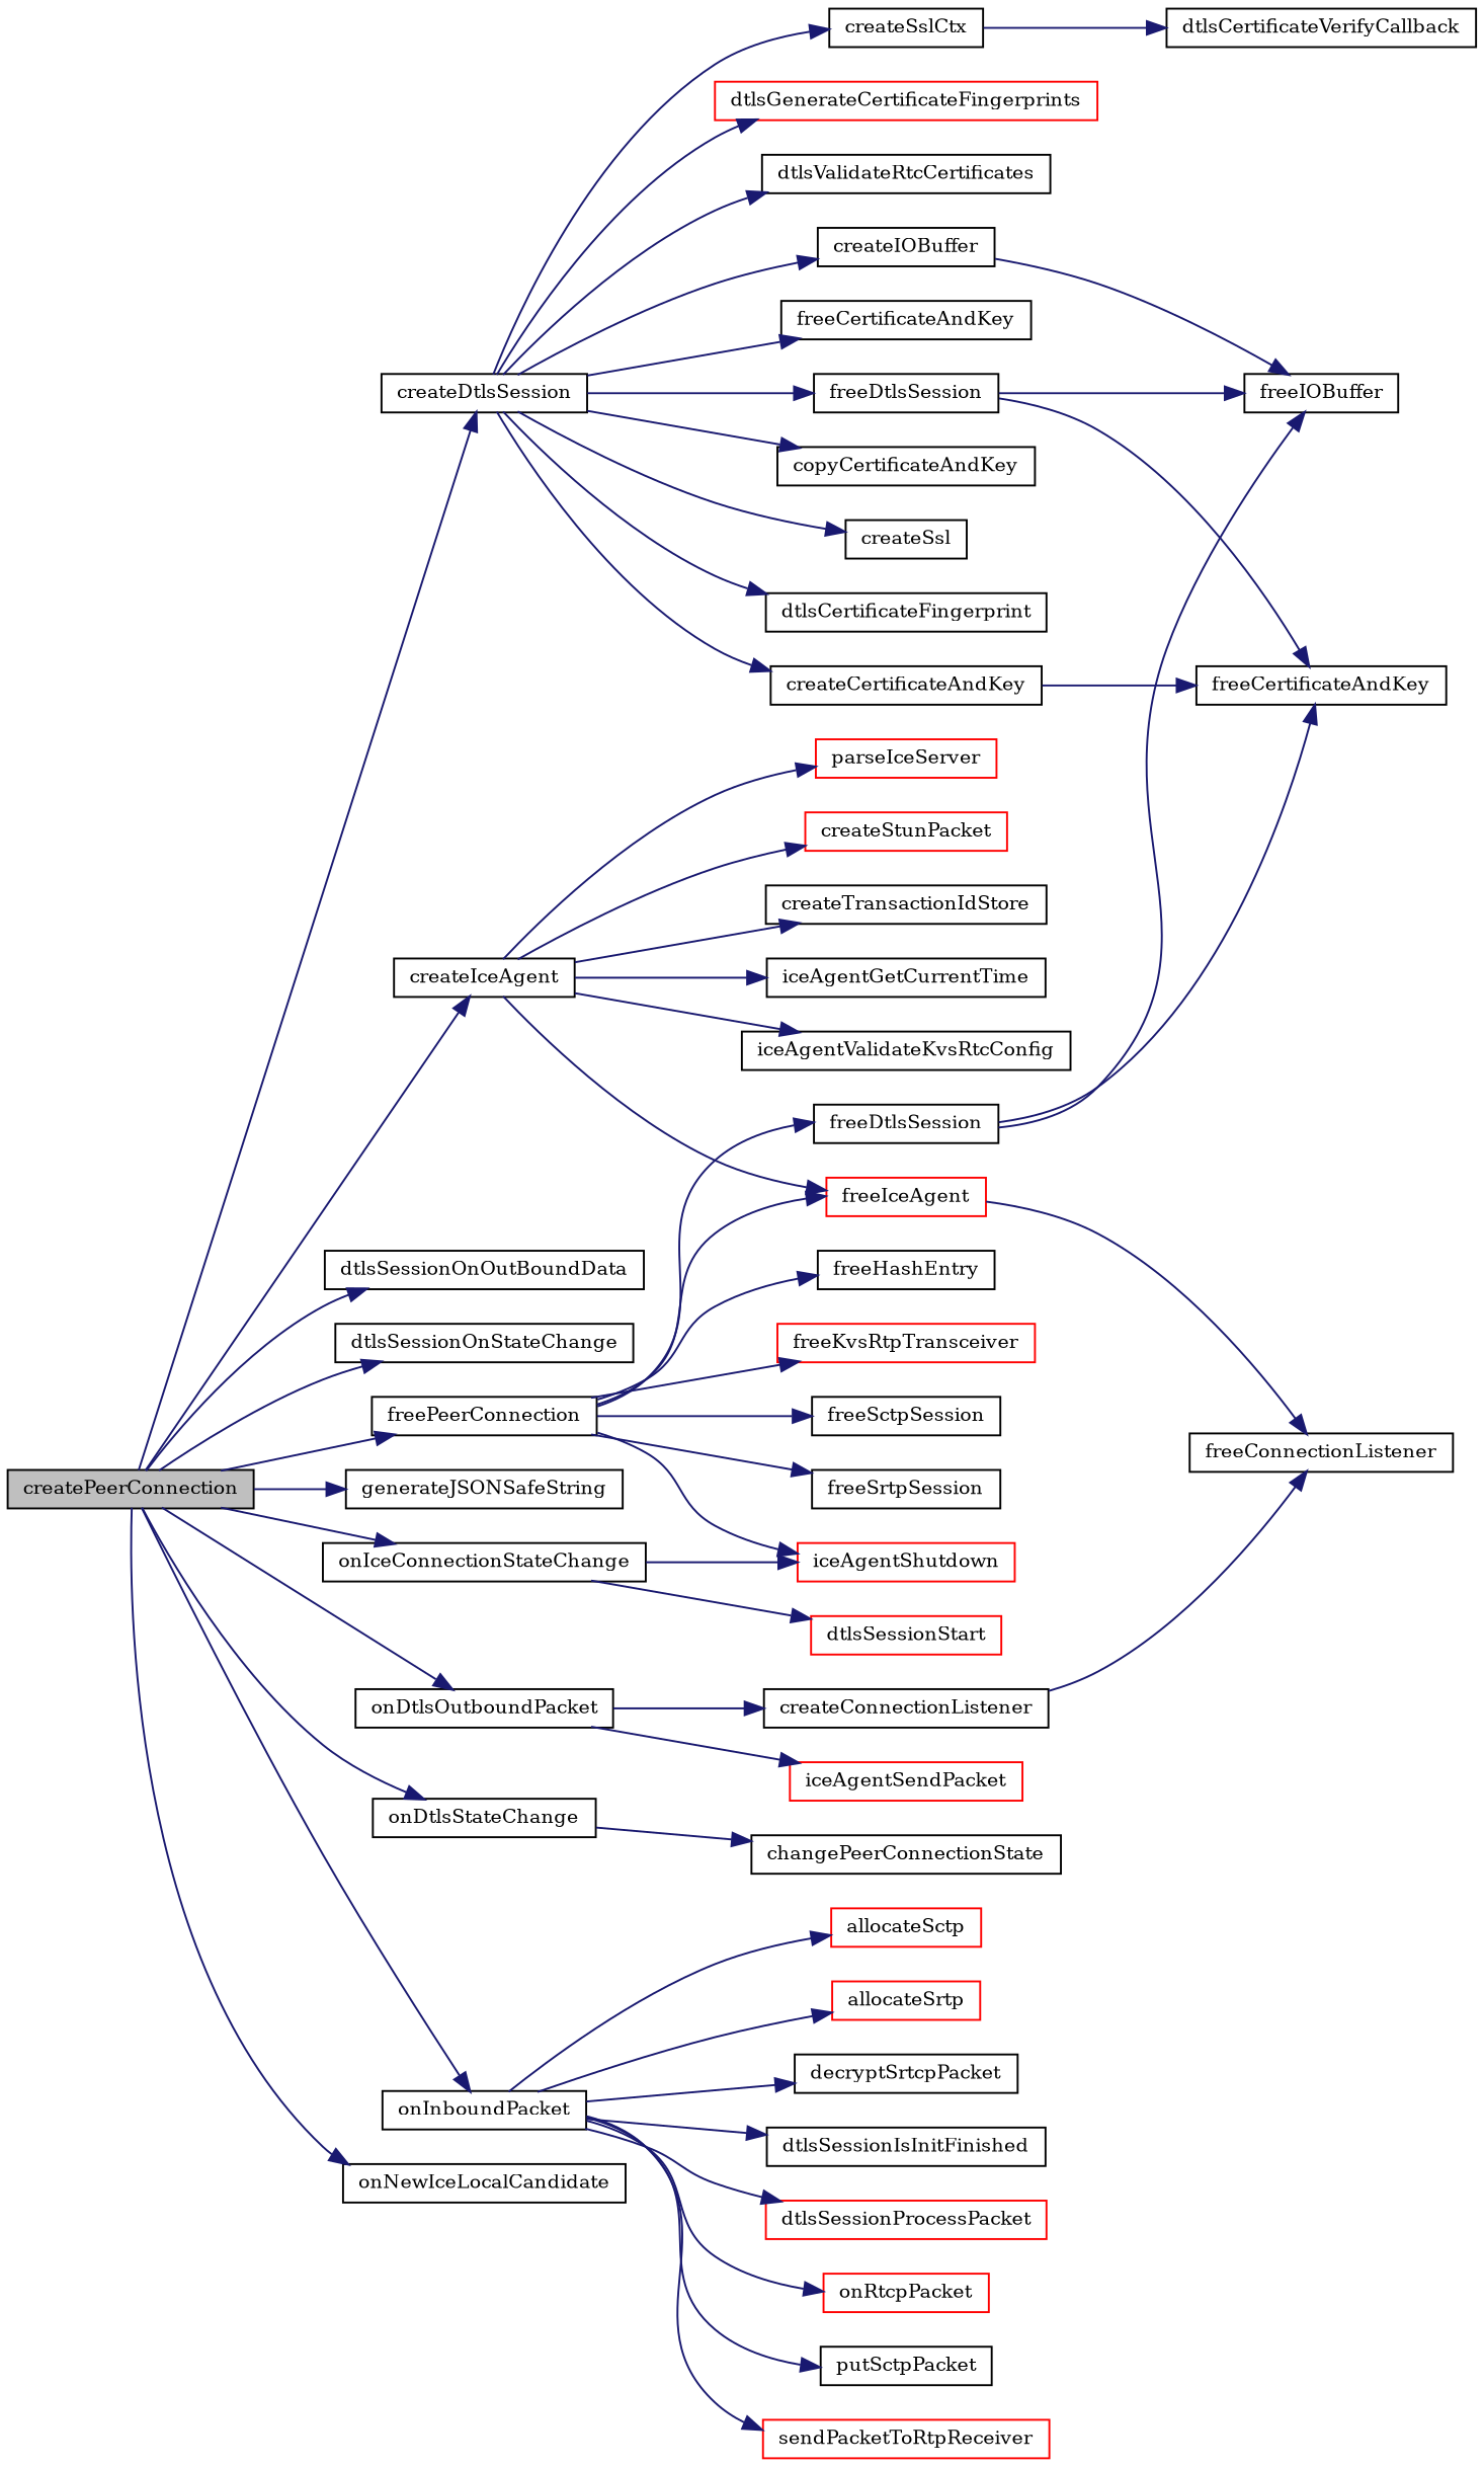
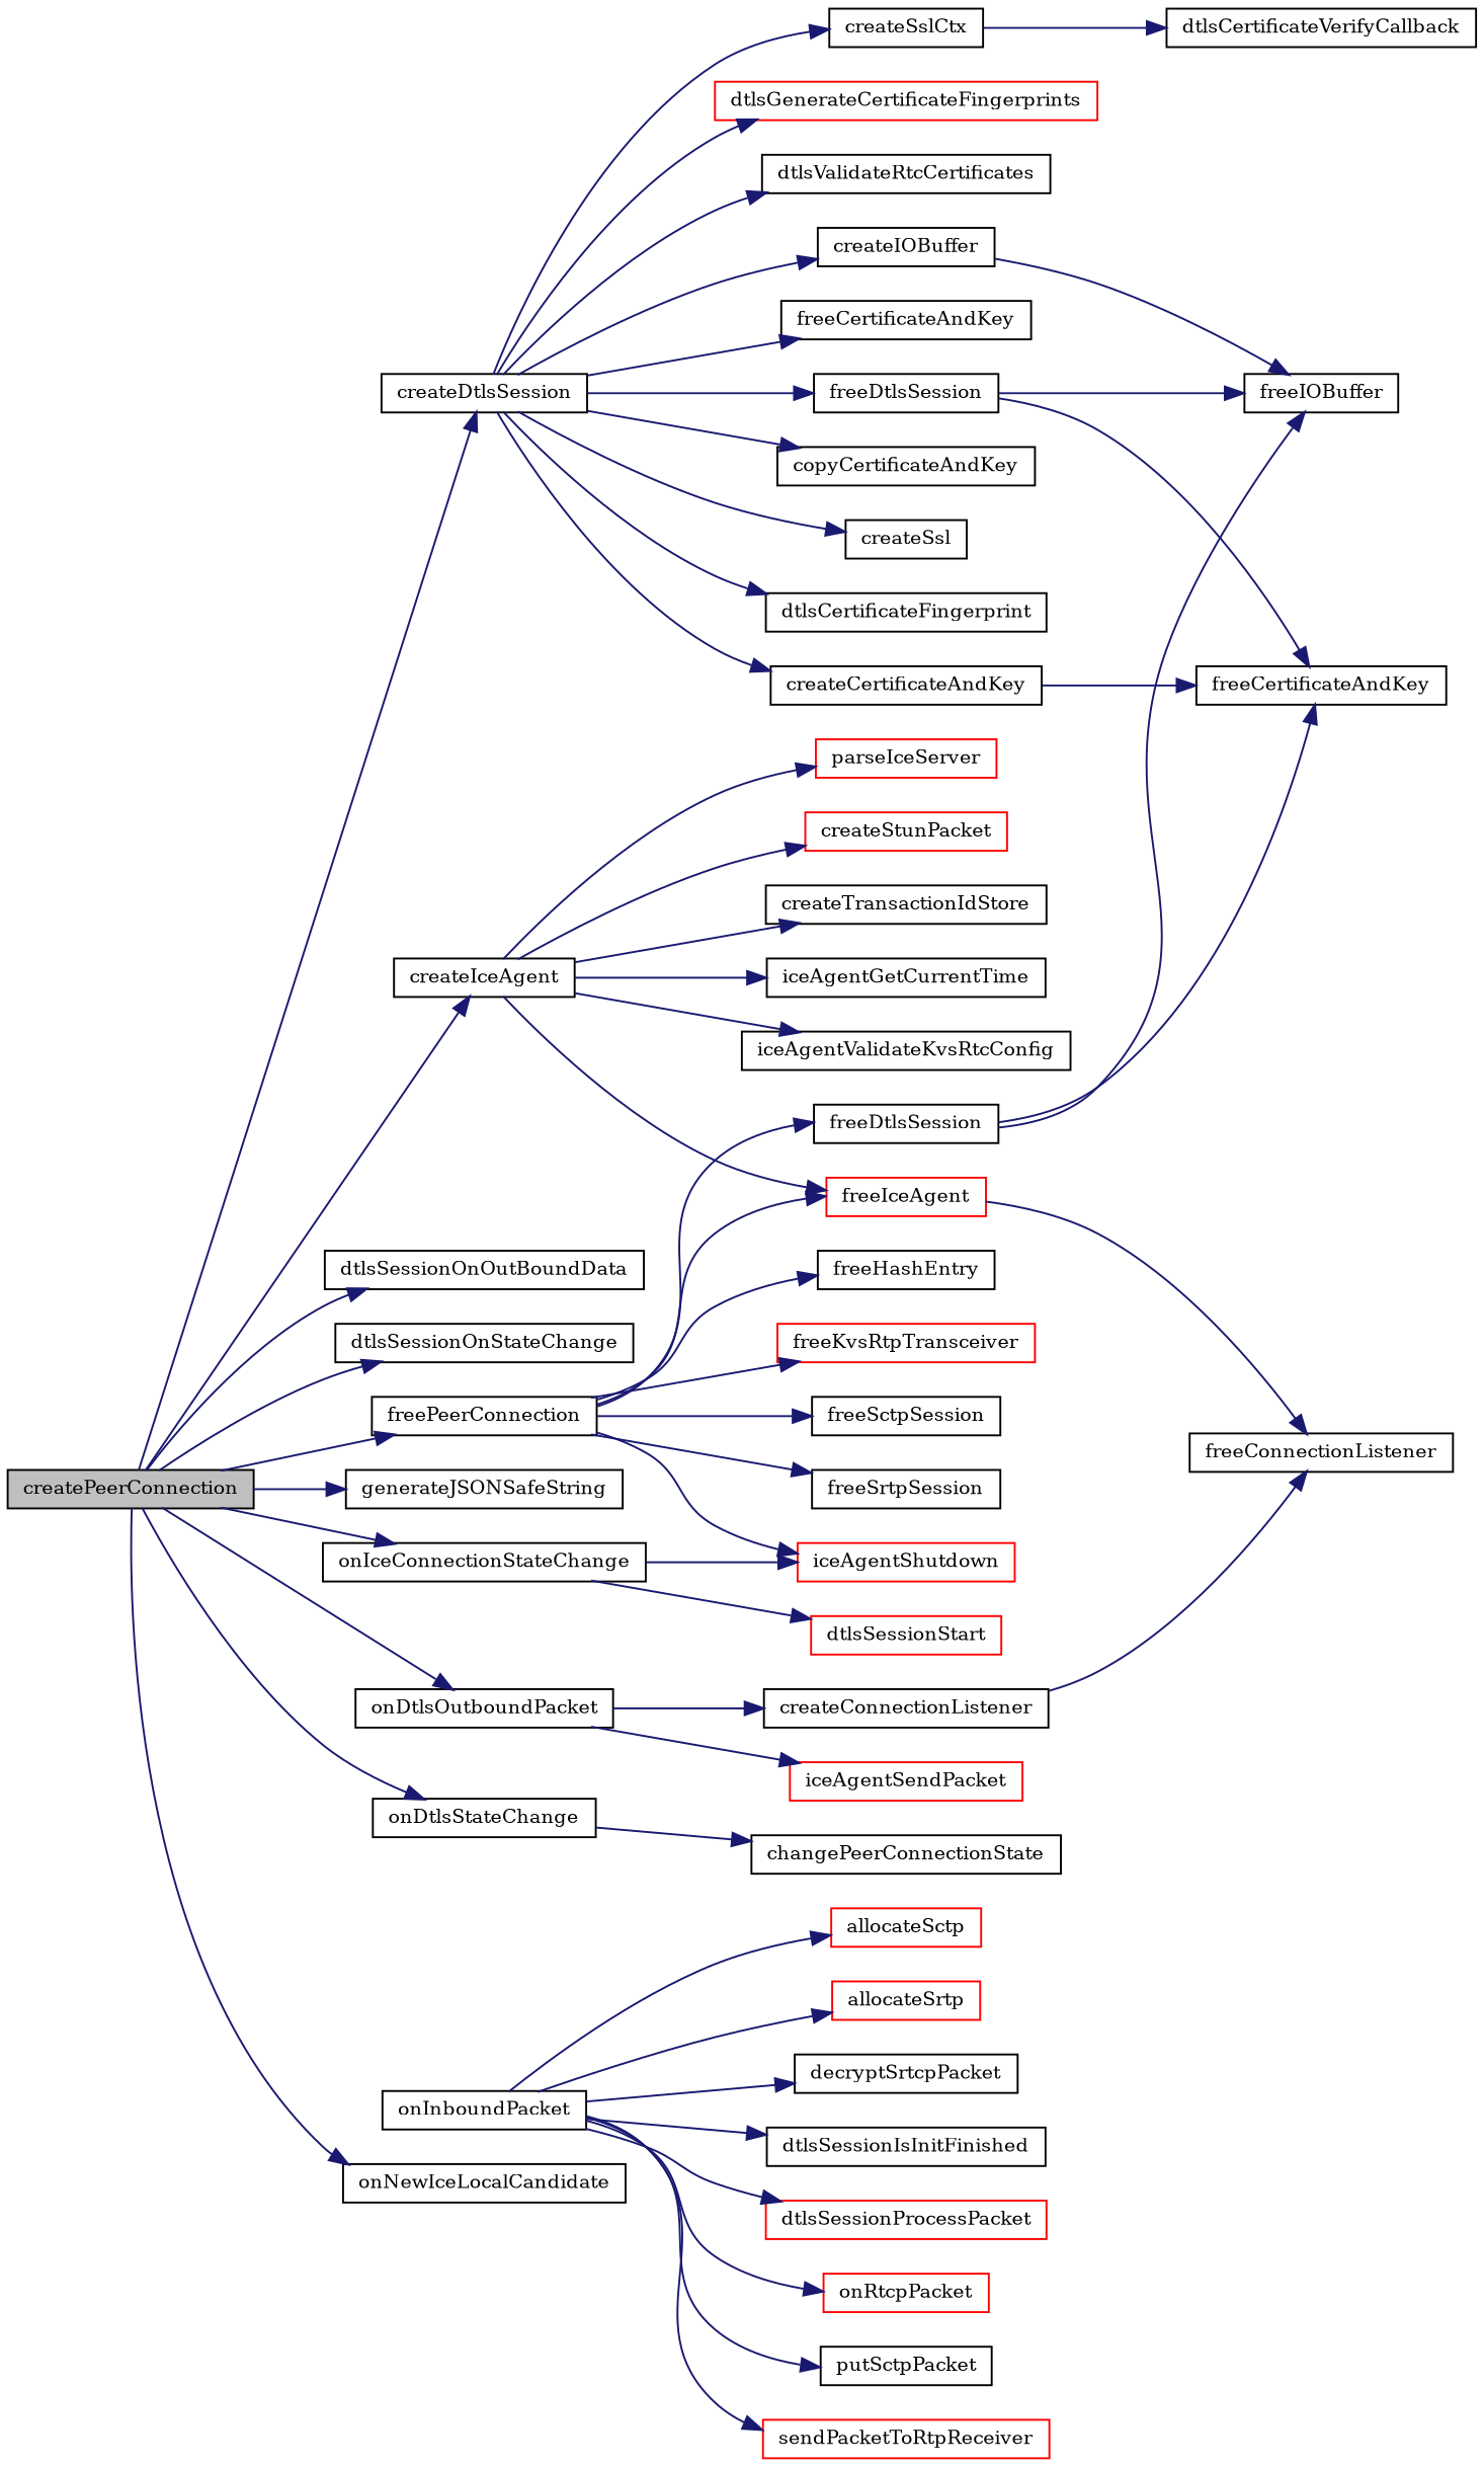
  digraph {
    fontname="DejaVu Serif"
    rankdir=LR
    node [color=black fillcolor=white fontname="DejaVu Serif" fontsize=10 shape=record style=filled]
    edge [color=midnightblue fontname="DejaVu Serif" fontsize=10 labelfontname=Helvetica labelfontsize=10 style=solid]
    n1 [fillcolor=grey75 fontcolor=black height=0.2 label=createPeerConnection width=0.4]
    n2 [height=0.2 label=createDtlsSession width=0.4]
    n3 [height=0.2 label=createIceAgent width=0.4]
    n4 [height=0.2 label=dtlsSessionOnOutBoundData width=0.4]
    n5 [height=0.2 label=dtlsSessionOnStateChange width=0.4]
    n6 [height=0.2 label=freePeerConnection width=0.4]
    n7 [height=0.2 label=generateJSONSafeString width=0.4]
    n8 [height=0.2 label=onDtlsOutboundPacket width=0.4]
    n9 [height=0.2 label=onDtlsStateChange width=0.4]
    n10 [height=0.2 label=onIceConnectionStateChange width=0.4]
    n11 [height=0.2 label=onInboundPacket width=0.4]
    n12 [height=0.2 label=onNewIceLocalCandidate width=0.4]
    n13 [height=0.2 label=createConnectionListener width=0.4]
    n14 [height=0.2 label=freeConnectionListener width=0.4]
    n15 [height=0.2 label=copyCertificateAndKey width=0.4]
    n16 [height=0.2 label=createCertificateAndKey width=0.4]
    n17 [height=0.2 label=createIOBuffer width=0.4]
    n18 [height=0.2 label=createSsl width=0.4]
    n19 [height=0.2 label=createSslCtx width=0.4]
    n20 [height=0.2 label=dtlsCertificateFingerprint width=0.4]
    n21 [color=red height=0.2 label=dtlsGenerateCertificateFingerprints width=0.4]
    n22 [height=0.2 label=dtlsValidateRtcCertificates width=0.4]
    n23 [height=0.2 label=freeCertificateAndKey width=0.4]
    n24 [height=0.2 label=freeDtlsSession width=0.4]
    n25 [color=red height=0.2 label=createStunPacket width=0.4]
    n26 [height=0.2 label=createTransactionIdStore width=0.4]
    n27 [color=red height=0.2 label=freeIceAgent width=0.4]
    n28 [height=0.2 label=iceAgentGetCurrentTime width=0.4]
    n29 [height=0.2 label=iceAgentValidateKvsRtcConfig width=0.4]
    n30 [color=red height=0.2 label=parseIceServer width=0.4]
    n31 [height=0.2 label=freeDtlsSession width=0.4]
    n32 [height=0.2 label=freeHashEntry width=0.4]
    n33 [color=red height=0.2 label=freeKvsRtpTransceiver width=0.4]
    n34 [height=0.2 label=freeSctpSession width=0.4]
    n35 [height=0.2 label=freeSrtpSession width=0.4]
    n36 [color=red height=0.2 label=iceAgentShutdown width=0.4]
    n37 [color=red height=0.2 label=iceAgentSendPacket width=0.4]
    n38 [height=0.2 label=changePeerConnectionState width=0.4]
    n39 [color=red height=0.2 label=dtlsSessionStart width=0.4]
    n40 [color=red height=0.2 label=allocateSctp width=0.4]
    n41 [color=red height=0.2 label=allocateSrtp width=0.4]
    n42 [height=0.2 label=decryptSrtcpPacket width=0.4]
    n43 [height=0.2 label=dtlsSessionIsInitFinished width=0.4]
    n44 [color=red height=0.2 label=dtlsSessionProcessPacket width=0.4]
    n45 [color=red height=0.2 label=onRtcpPacket width=0.4]
    n46 [height=0.2 label=putSctpPacket width=0.4]
    n47 [color=red height=0.2 label=sendPacketToRtpReceiver width=0.4]
    n48 [height=0.2 label=freeCertificateAndKey width=0.4]
    n49 [height=0.2 label=freeIOBuffer width=0.4]
    n50 [height=0.2 label=dtlsCertificateVerifyCallback width=0.4]
    n1 -> n2
    n1 -> n3
    n1 -> n4
    n1 -> n5
    n1 -> n6
    n1 -> n7
    n1 -> n8
    n1 -> n9
    n1 -> n10
-   n1 -> n11
    n1 -> n12
    n2 -> n15
    n2 -> n16
    n2 -> n17
    n2 -> n18
    n2 -> n19
    n2 -> n20
    n2 -> n21
    n2 -> n22
    n2 -> n23
    n2 -> n24
    n3 -> n25
    n3 -> n26
    n3 -> n27
    n3 -> n28
    n3 -> n29
    n3 -> n30
    n6 -> n27
    n6 -> n31
    n6 -> n32
    n6 -> n33
    n6 -> n34
    n6 -> n35
    n6 -> n36
    n8 -> n13
    n8 -> n37
    n9 -> n38
    n10 -> n36
    n10 -> n39
    n11 -> n40
    n11 -> n41
    n11 -> n42
    n11 -> n43
    n11 -> n44
    n11 -> n45
    n11 -> n46
    n11 -> n47
    n13 -> n14
    n16 -> n48
    n17 -> n49
    n19 -> n50
    n24 -> n48
    n24 -> n49
    n27 -> n14
    n31 -> n48
    n31 -> n49
  }
